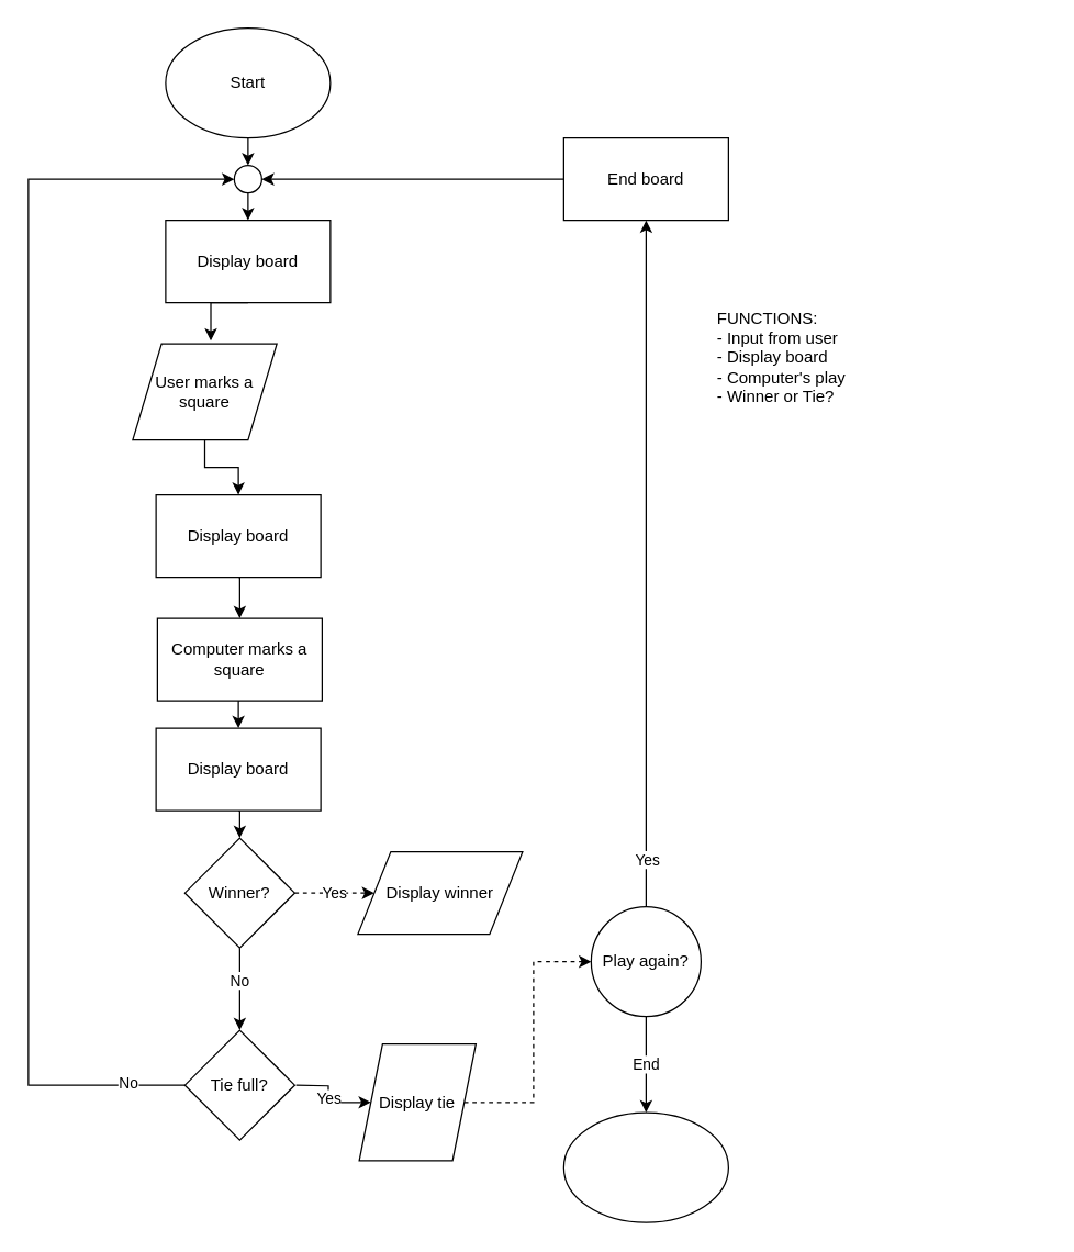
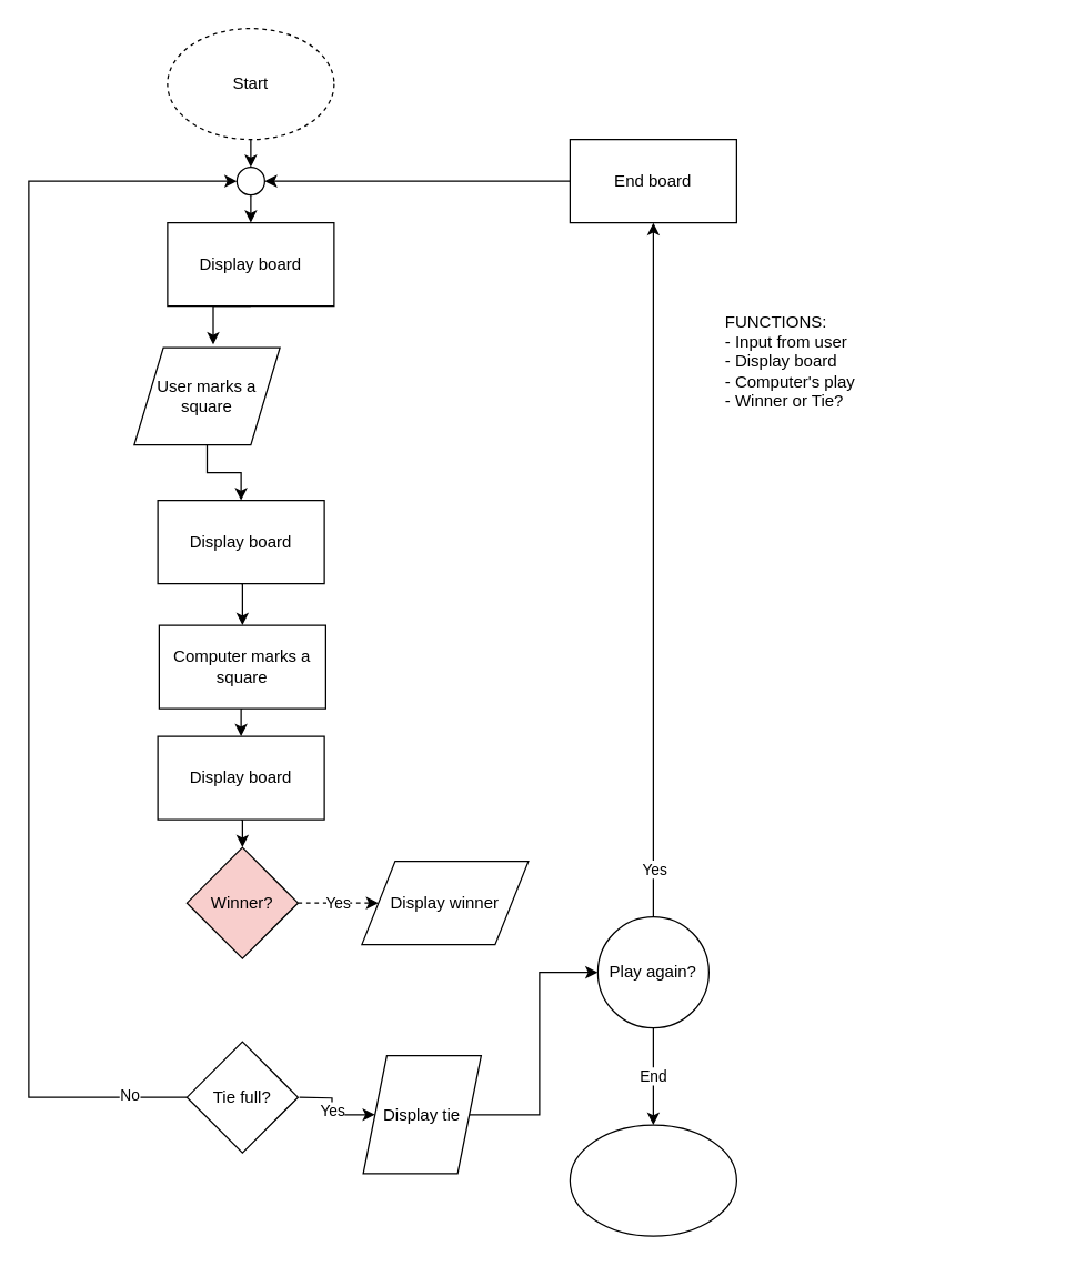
  <mxCell id="0" />
  <mxCell id="1" parent="0" />
  <mxCell id="2" style="edgeStyle=orthogonalEdgeStyle;rounded=0;orthogonalLoop=1;jettySize=auto;html=1;exitX=0.5;exitY=1;exitDx=0;exitDy=0;entryX=0.5;entryY=0;entryDx=0;entryDy=0;" parent="1" source="6" target="5" edge="1"><mxGeometry relative="1" as="geometry" /></mxCell>
- <mxCell id="3" value="Start" style="ellipse;whiteSpace=wrap;html=1;" parent="1" vertex="1"><mxGeometry x="120" y="20" width="120" height="80" as="geometry" /></mxCell>
+ <mxCell id="3" value="Start" style="ellipse;whiteSpace=wrap;html=1;dashed=1;" parent="1" vertex="1"><mxGeometry x="120" y="20" width="120" height="80" as="geometry" /></mxCell>
  <mxCell id="4" style="edgeStyle=orthogonalEdgeStyle;rounded=0;orthogonalLoop=1;jettySize=auto;html=1;exitX=0.5;exitY=1;exitDx=0;exitDy=0;entryX=0.542;entryY=-0.032;entryDx=0;entryDy=0;entryPerimeter=0;" parent="1" source="5" target="9" edge="1"><mxGeometry relative="1" as="geometry" /></mxCell>
  <mxCell id="5" value="Display board" style="rounded=0;whiteSpace=wrap;html=1;" parent="1" vertex="1"><mxGeometry x="120" y="160" width="120" height="60" as="geometry" /></mxCell>
  <mxCell id="6" value="" style="ellipse;whiteSpace=wrap;html=1;aspect=fixed;" parent="1" vertex="1"><mxGeometry x="170" y="120" width="20" height="20" as="geometry" /></mxCell>
  <mxCell id="7" style="edgeStyle=orthogonalEdgeStyle;rounded=0;orthogonalLoop=1;jettySize=auto;html=1;exitX=0.5;exitY=1;exitDx=0;exitDy=0;entryX=0.5;entryY=0;entryDx=0;entryDy=0;" parent="1" source="3" target="6" edge="1"><mxGeometry relative="1" as="geometry"><mxPoint x="180" y="100" as="sourcePoint" /><mxPoint x="180" y="160" as="targetPoint" /></mxGeometry></mxCell>
  <mxCell id="8" style="edgeStyle=orthogonalEdgeStyle;rounded=0;orthogonalLoop=1;jettySize=auto;html=1;exitX=0.5;exitY=1;exitDx=0;exitDy=0;entryX=0.5;entryY=0;entryDx=0;entryDy=0;" parent="1" source="9" target="11" edge="1"><mxGeometry relative="1" as="geometry" /></mxCell>
  <mxCell id="9" value="User marks a square" style="shape=parallelogram;perimeter=parallelogramPerimeter;verticalAlign=middle;horizontal=1;whiteSpace=wrap;html=1;" parent="1" vertex="1"><mxGeometry x="96" y="250" width="105" height="70" as="geometry" /></mxCell>
  <mxCell id="10" style="edgeStyle=orthogonalEdgeStyle;rounded=0;orthogonalLoop=1;jettySize=auto;html=1;exitX=0.5;exitY=1;exitDx=0;exitDy=0;entryX=0.5;entryY=0;entryDx=0;entryDy=0;" parent="1" source="11" target="13" edge="1"><mxGeometry relative="1" as="geometry" /></mxCell>
  <mxCell id="11" value="Display board" style="rounded=0;whiteSpace=wrap;html=1;" parent="1" vertex="1"><mxGeometry x="113" y="360" width="120" height="60" as="geometry" /></mxCell>
  <mxCell id="12" style="edgeStyle=orthogonalEdgeStyle;rounded=0;orthogonalLoop=1;jettySize=auto;html=1;exitX=0.5;exitY=1;exitDx=0;exitDy=0;entryX=0.5;entryY=0;entryDx=0;entryDy=0;" parent="1" source="13" target="15" edge="1"><mxGeometry relative="1" as="geometry" /></mxCell>
  <mxCell id="13" value="Computer marks a square" style="rounded=0;whiteSpace=wrap;html=1;" parent="1" vertex="1"><mxGeometry x="114" y="450" width="120" height="60" as="geometry" /></mxCell>
  <mxCell id="14" style="edgeStyle=orthogonalEdgeStyle;rounded=0;orthogonalLoop=1;jettySize=auto;html=1;exitX=0.5;exitY=1;exitDx=0;exitDy=0;entryX=0.5;entryY=0;entryDx=0;entryDy=0;" parent="1" source="15" target="19" edge="1"><mxGeometry relative="1" as="geometry" /></mxCell>
  <mxCell id="15" value="Display board" style="rounded=0;whiteSpace=wrap;html=1;" parent="1" vertex="1"><mxGeometry x="113" y="530" width="120" height="60" as="geometry" /></mxCell>
  <mxCell id="16" value="Yes" style="edgeStyle=orthogonalEdgeStyle;rounded=0;orthogonalLoop=1;jettySize=auto;html=1;exitX=1;exitY=0.5;exitDx=0;exitDy=0;entryX=0;entryY=0.5;entryDx=0;entryDy=0;dashed=1;" parent="1" source="19" target="20" edge="1"><mxGeometry relative="1" as="geometry" /></mxCell>
- <mxCell id="17" style="edgeStyle=orthogonalEdgeStyle;rounded=0;orthogonalLoop=1;jettySize=auto;html=1;exitX=0.5;exitY=1;exitDx=0;exitDy=0;entryX=0.5;entryY=0;entryDx=0;entryDy=0;" parent="1" source="19" target="23" edge="1"><mxGeometry relative="1" as="geometry" /></mxCell>
- <mxCell id="18" value="No" style="edgeLabel;html=1;align=center;verticalAlign=middle;resizable=0;points=[];" parent="17" vertex="1" connectable="0"><mxGeometry x="-0.226" y="-1" relative="1" as="geometry"><mxPoint as="offset" /></mxGeometry></mxCell>
- <mxCell id="19" value="Winner?" style="rhombus;whiteSpace=wrap;html=1;" parent="1" vertex="1"><mxGeometry x="134" y="610" width="80" height="80" as="geometry" /></mxCell>
+ <mxCell id="19" value="Winner?" style="rhombus;whiteSpace=wrap;html=1;fillColor=#f8cecc;" parent="1" vertex="1"><mxGeometry x="134" y="610" width="80" height="80" as="geometry" /></mxCell>
  <mxCell id="20" value="Display winner" style="shape=parallelogram;perimeter=parallelogramPerimeter;whiteSpace=wrap;html=1;" parent="1" vertex="1"><mxGeometry x="260" y="620" width="120" height="60" as="geometry" /></mxCell>
  <mxCell id="21" style="edgeStyle=orthogonalEdgeStyle;rounded=0;orthogonalLoop=1;jettySize=auto;html=1;exitX=0;exitY=0.5;exitDx=0;exitDy=0;entryX=0;entryY=0.5;entryDx=0;entryDy=0;" parent="1" source="23" target="6" edge="1"><mxGeometry relative="1" as="geometry"><mxPoint x="30" y="105" as="targetPoint" /><Array as="points"><mxPoint x="20" y="790" /><mxPoint x="20" y="130" /></Array></mxGeometry></mxCell>
  <mxCell id="22" value="No" style="edgeLabel;html=1;align=center;verticalAlign=middle;resizable=0;points=[];" parent="21" vertex="1" connectable="0"><mxGeometry x="-0.909" y="-2" relative="1" as="geometry"><mxPoint as="offset" /></mxGeometry></mxCell>
  <mxCell id="23" value="Tie full?" style="rhombus;whiteSpace=wrap;html=1;" parent="1" vertex="1"><mxGeometry x="134" y="750" width="80" height="80" as="geometry" /></mxCell>
  <mxCell id="24" value="Yes" style="edgeStyle=orthogonalEdgeStyle;rounded=0;orthogonalLoop=1;jettySize=auto;html=1;exitX=1;exitY=0.5;exitDx=0;exitDy=0;entryX=0;entryY=0.5;entryDx=0;entryDy=0;" parent="1" target="26" edge="1"><mxGeometry relative="1" as="geometry"><mxPoint x="215" y="790" as="sourcePoint" /></mxGeometry></mxCell>
- <mxCell id="25" style="edgeStyle=orthogonalEdgeStyle;rounded=0;orthogonalLoop=1;jettySize=auto;html=1;entryX=0;entryY=0.5;entryDx=0;entryDy=0;dashed=1;" parent="1" source="26" target="30" edge="1"><mxGeometry relative="1" as="geometry" /></mxCell>
+ <mxCell id="25" style="edgeStyle=orthogonalEdgeStyle;rounded=0;orthogonalLoop=1;jettySize=auto;html=1;entryX=0;entryY=0.5;entryDx=0;entryDy=0;" parent="1" source="26" target="30" edge="1"><mxGeometry relative="1" as="geometry" /></mxCell>
  <mxCell id="26" value="Display tie" style="shape=parallelogram;perimeter=parallelogramPerimeter;whiteSpace=wrap;html=1;" parent="1" vertex="1"><mxGeometry x="261" y="760" width="85" height="85" as="geometry" /></mxCell>
  <mxCell id="27" style="edgeStyle=orthogonalEdgeStyle;rounded=0;orthogonalLoop=1;jettySize=auto;html=1;exitX=0.5;exitY=0;exitDx=0;exitDy=0;" parent="1" source="30" target="32" edge="1"><mxGeometry relative="1" as="geometry"><mxPoint x="470.333" y="186.667" as="targetPoint" /></mxGeometry></mxCell>
  <mxCell id="28" value="Yes" style="edgeLabel;html=1;align=center;verticalAlign=middle;resizable=0;points=[];" parent="27" vertex="1" connectable="0"><mxGeometry x="-0.861" relative="1" as="geometry"><mxPoint as="offset" /></mxGeometry></mxCell>
  <mxCell id="29" value="End" style="edgeStyle=orthogonalEdgeStyle;rounded=0;orthogonalLoop=1;jettySize=auto;html=1;exitX=0.5;exitY=1;exitDx=0;exitDy=0;" parent="1" source="30" target="33" edge="1"><mxGeometry relative="1" as="geometry" /></mxCell>
  <mxCell id="30" value="Play again?" style="ellipse;whiteSpace=wrap;html=1;" parent="1" vertex="1"><mxGeometry x="430" y="660" width="80" height="80" as="geometry" /></mxCell>
  <mxCell id="31" style="edgeStyle=orthogonalEdgeStyle;rounded=0;orthogonalLoop=1;jettySize=auto;html=1;exitX=0;exitY=0.5;exitDx=0;exitDy=0;entryX=1;entryY=0.5;entryDx=0;entryDy=0;" parent="1" source="32" target="6" edge="1"><mxGeometry relative="1" as="geometry" /></mxCell>
  <mxCell id="32" value="End board" style="rounded=0;whiteSpace=wrap;html=1;" parent="1" vertex="1"><mxGeometry x="410.003" y="99.997" width="120" height="60" as="geometry" /></mxCell>
  <mxCell id="33" value="" style="ellipse;whiteSpace=wrap;html=1;" parent="1" vertex="1"><mxGeometry x="410" y="810" width="120" height="80" as="geometry" /></mxCell>
  <mxCell id="34" value="FUNCTIONS:&lt;br&gt;- Input from user&lt;br&gt;- Display board&lt;br&gt;- Computer's play&lt;br&gt;- Winner or Tie?" style="text;html=1;strokeColor=none;fillColor=none;align=left;verticalAlign=middle;whiteSpace=wrap;rounded=0;" parent="1" vertex="1"><mxGeometry x="520" y="210" width="240" height="100" as="geometry" /></mxCell>
